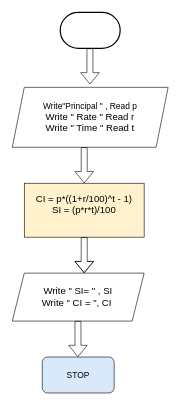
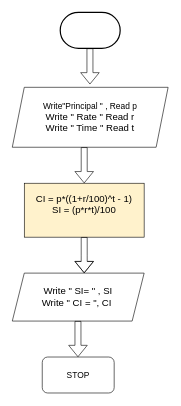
  <mxCell id="0" />
  <mxCell id="1" parent="0" />
  <mxCell id="2" value="" style="strokeWidth=2;html=1;shape=mxgraph.flowchart.terminator;whiteSpace=wrap;" parent="1" vertex="1"><mxGeometry x="100" y="20" width="100" height="60" as="geometry" /></mxCell>
  <mxCell id="3" value="&lt;font style=&quot;font-size: 14px;&quot;&gt;Write&quot;Principal &quot; , Read p&lt;/font&gt;&lt;div&gt;&lt;font size=&quot;3&quot;&gt;Write &quot; Rate &quot; Read r&lt;/font&gt;&lt;/div&gt;&lt;div&gt;&lt;font size=&quot;3&quot;&gt;Write &quot; Time &quot; Read t&lt;/font&gt;&lt;/div&gt;" style="shape=parallelogram;perimeter=parallelogramPerimeter;whiteSpace=wrap;html=1;fixedSize=1;" parent="1" vertex="1"><mxGeometry x="20" y="145" width="260" height="100" as="geometry" /></mxCell>
  <mxCell id="4" value="&lt;font size=&quot;3&quot;&gt;CI = p*((1+r/100)^t - 1)&lt;/font&gt;&lt;div&gt;&lt;font size=&quot;3&quot;&gt;SI = (p*r*t)/100&lt;br&gt;&lt;/font&gt;&lt;div&gt;&lt;font size=&quot;3&quot;&gt;&amp;nbsp;&lt;/font&gt;&lt;/div&gt;&lt;/div&gt;" style="rounded=0;whiteSpace=wrap;html=1;fillColor=#fff2cc;" parent="1" vertex="1"><mxGeometry x="40" y="305" width="200" height="90" as="geometry" /></mxCell>
  <mxCell id="5" value="&lt;font size=&quot;3&quot;&gt;Write &quot; SI= &quot; , SI&lt;/font&gt;&lt;div&gt;&lt;font size=&quot;3&quot;&gt;Write &quot; CI = &quot;, CI&amp;nbsp;&lt;/font&gt;&lt;/div&gt;" style="shape=parallelogram;perimeter=parallelogramPerimeter;whiteSpace=wrap;html=1;fixedSize=1;" parent="1" vertex="1"><mxGeometry x="20" y="455" width="220" height="80" as="geometry" /></mxCell>
- <mxCell id="6" value="&lt;font style=&quot;font-size: 14px;&quot;&gt;STOP&lt;/font&gt;" style="rounded=1;whiteSpace=wrap;html=1;fillColor=#dae8fc;" parent="1" vertex="1"><mxGeometry x="70" y="595" width="120" height="60" as="geometry" /></mxCell>
+ <mxCell id="6" value="&lt;font style=&quot;font-size: 14px;&quot;&gt;STOP&lt;/font&gt;" style="rounded=1;whiteSpace=wrap;html=1;" parent="1" vertex="1"><mxGeometry x="70" y="595" width="120" height="60" as="geometry" /></mxCell>
  <mxCell id="7" value="" style="shape=flexArrow;endArrow=classic;html=1;rounded=0;" parent="1" edge="1"><mxGeometry width="50" height="50" relative="1" as="geometry"><mxPoint x="149.58" y="80" as="sourcePoint" /><mxPoint x="149.58" y="140" as="targetPoint" /></mxGeometry></mxCell>
  <mxCell id="8" value="" style="shape=flexArrow;endArrow=classic;html=1;rounded=0;" parent="1" edge="1"><mxGeometry width="50" height="50" relative="1" as="geometry"><mxPoint x="140" y="245" as="sourcePoint" /><mxPoint x="140" y="305" as="targetPoint" /></mxGeometry></mxCell>
  <mxCell id="9" value="" style="shape=flexArrow;endArrow=classic;html=1;rounded=0;" parent="1" edge="1"><mxGeometry width="50" height="50" relative="1" as="geometry"><mxPoint x="140" y="395" as="sourcePoint" /><mxPoint x="140" y="455" as="targetPoint" /><Array as="points"><mxPoint x="140" y="425" /></Array></mxGeometry></mxCell>
  <mxCell id="10" value="" style="shape=flexArrow;endArrow=classic;html=1;rounded=0;" parent="1" edge="1"><mxGeometry width="50" height="50" relative="1" as="geometry"><mxPoint x="129.58" y="535" as="sourcePoint" /><mxPoint x="129.58" y="595" as="targetPoint" /></mxGeometry></mxCell>
